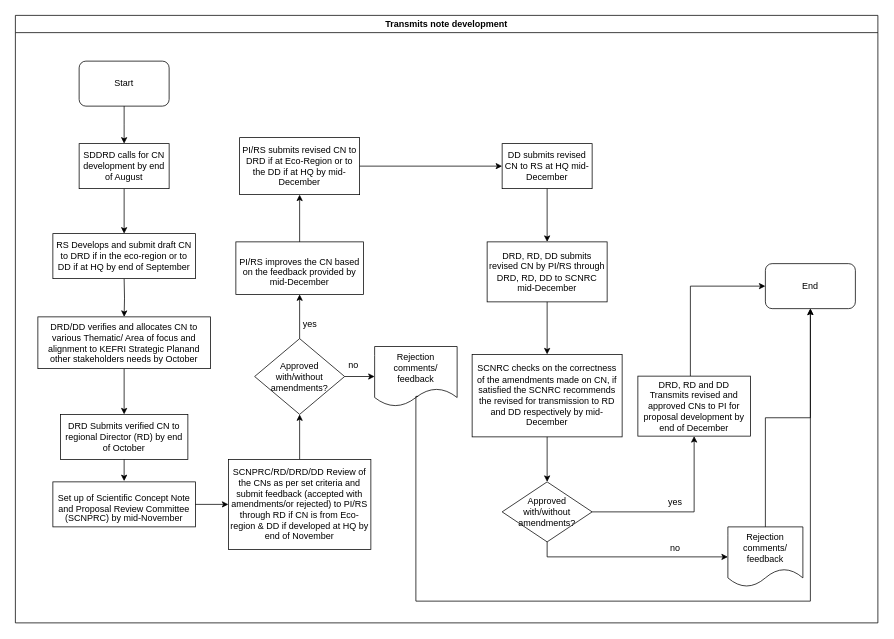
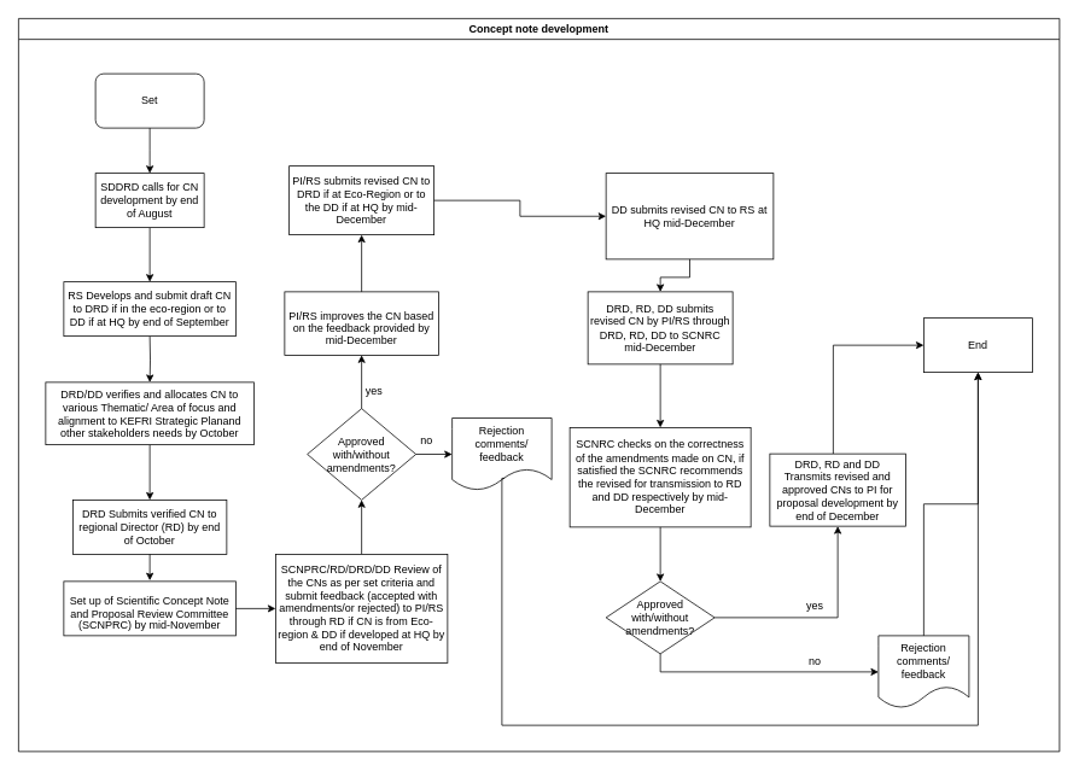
  <mxCell id="0" />
  <mxCell id="1" parent="0" />
- <mxCell id="2" value="Transmits note development" style="swimlane;startSize=23;" vertex="1" parent="1"><mxGeometry x="20" y="20" width="1150" height="810" as="geometry" /></mxCell>
- <mxCell id="3" value="Start" style="rounded=1;whiteSpace=wrap;html=1;" vertex="1" parent="2"><mxGeometry x="85" y="61" width="120" height="60" as="geometry" /></mxCell>
+ <mxCell id="2" value="Concept note development" style="swimlane;startSize=23;" vertex="1" parent="1"><mxGeometry x="20" y="20" width="1150" height="810" as="geometry" /></mxCell>
+ <mxCell id="3" value="Set" style="rounded=1;whiteSpace=wrap;html=1;" vertex="1" parent="2"><mxGeometry x="85" y="61" width="120" height="60" as="geometry" /></mxCell>
  <mxCell id="4" value="" style="edgeStyle=orthogonalEdgeStyle;rounded=0;orthogonalLoop=1;jettySize=auto;html=1;" edge="1" parent="2" source="3"><mxGeometry relative="1" as="geometry"><mxPoint x="145" y="171" as="targetPoint" /></mxGeometry></mxCell>
  <mxCell id="5" value="" style="edgeStyle=orthogonalEdgeStyle;rounded=0;orthogonalLoop=1;jettySize=auto;html=1;" edge="1" parent="2"><mxGeometry relative="1" as="geometry"><mxPoint x="145" y="231" as="sourcePoint" /><mxPoint x="145" y="291" as="targetPoint" /></mxGeometry></mxCell>
  <mxCell id="6" value="" style="edgeStyle=orthogonalEdgeStyle;rounded=0;orthogonalLoop=1;jettySize=auto;html=1;entryX=0.5;entryY=0;entryDx=0;entryDy=0;" edge="1" parent="2" target="11"><mxGeometry relative="1" as="geometry"><mxPoint x="145" y="351" as="sourcePoint" /><mxPoint x="145" y="401" as="targetPoint" /></mxGeometry></mxCell>
  <mxCell id="7" value="" style="edgeStyle=orthogonalEdgeStyle;rounded=0;orthogonalLoop=1;jettySize=auto;html=1;exitX=0.5;exitY=1;exitDx=0;exitDy=0;entryX=0.5;entryY=0;entryDx=0;entryDy=0;" edge="1" parent="2" source="11" target="12"><mxGeometry relative="1" as="geometry"><mxPoint x="145" y="481" as="sourcePoint" /><mxPoint x="145" y="531" as="targetPoint" /></mxGeometry></mxCell>
  <mxCell id="8" value="" style="edgeStyle=orthogonalEdgeStyle;rounded=0;orthogonalLoop=1;jettySize=auto;html=1;" edge="1" parent="2"><mxGeometry relative="1" as="geometry"><mxPoint x="145" y="571" as="sourcePoint" /><mxPoint x="145" y="621" as="targetPoint" /></mxGeometry></mxCell>
  <mxCell id="9" value="SDDRD calls for CN development by end of August" style="rounded=0;whiteSpace=wrap;html=1;" vertex="1" parent="2"><mxGeometry x="85" y="171" width="120" height="60" as="geometry" /></mxCell>
  <mxCell id="10" value="RS Develops and submit draft CN to DRD if in the eco-region or to DD if at HQ by end of September " style="rounded=0;whiteSpace=wrap;html=1;" vertex="1" parent="2"><mxGeometry x="50" y="291" width="190" height="60" as="geometry" /></mxCell>
  <mxCell id="11" value="DRD/DD verifies and allocates CN to various Thematic/ Area of focus and &lt;br/&gt;alignment to KEFRI Strategic Planand other stakeholders needs by October" style="rounded=0;whiteSpace=wrap;html=1;" vertex="1" parent="2"><mxGeometry x="30" y="402" width="230" height="69" as="geometry" /></mxCell>
  <mxCell id="12" value="DRD Submits verified CN to regional Director (RD) by end of October" style="rounded=0;whiteSpace=wrap;html=1;" vertex="1" parent="2"><mxGeometry x="60" y="532" width="170" height="60" as="geometry" /></mxCell>
  <mxCell id="13" value="&lt;p style=&quot;margin-bottom: 0in ; line-height: 115%&quot;&gt;Set up of Scientific Concept Note and Proposal Review Committee&lt;br&gt;(SCNPRC) by mid-November  &lt;br&gt;&lt;/p&gt;" style="rounded=0;whiteSpace=wrap;html=1;" vertex="1" parent="2"><mxGeometry x="50" y="622" width="190" height="60" as="geometry" /></mxCell>
  <mxCell id="14" value="&lt;p style=&quot;margin-bottom: 0in ; line-height: 115%&quot;&gt;PI/RS improves the CN based on the feedback provided by mid-December&lt;/p&gt;" style="whiteSpace=wrap;html=1;rounded=0;" vertex="1" parent="2"><mxGeometry x="294" y="302" width="170" height="70" as="geometry" /></mxCell>
  <mxCell id="15" value="&lt;div&gt;Approved&lt;/div&gt;&lt;div&gt; with/without amendments?&lt;/div&gt;" style="rhombus;whiteSpace=wrap;html=1;rounded=0;" vertex="1" parent="2"><mxGeometry x="319" y="431" width="120" height="101" as="geometry" /></mxCell>
  <mxCell id="16" value="" style="edgeStyle=orthogonalEdgeStyle;rounded=0;orthogonalLoop=1;jettySize=auto;html=1;entryX=0.5;entryY=1;entryDx=0;entryDy=0;" edge="1" parent="2" source="15" target="14"><mxGeometry relative="1" as="geometry"><mxPoint x="379" y="362" as="targetPoint" /></mxGeometry></mxCell>
  <mxCell id="17" value="yes" style="text;html=1;strokeColor=none;fillColor=none;align=center;verticalAlign=middle;whiteSpace=wrap;rounded=0;" vertex="1" parent="2"><mxGeometry x="373" y="402" width="40" height="20" as="geometry" /></mxCell>
  <mxCell id="18" value="no" style="text;html=1;strokeColor=none;fillColor=none;align=center;verticalAlign=middle;whiteSpace=wrap;rounded=0;" vertex="1" parent="2"><mxGeometry x="431" y="457" width="40" height="20" as="geometry" /></mxCell>
  <mxCell id="19" value="PI/RS submits revised CN to DRD if at Eco-Region or to the DD if at HQ by mid-December" style="whiteSpace=wrap;html=1;rounded=0;" vertex="1" parent="2"><mxGeometry x="299" y="163" width="160" height="76" as="geometry" /></mxCell>
  <mxCell id="20" value="" style="edgeStyle=orthogonalEdgeStyle;rounded=0;orthogonalLoop=1;jettySize=auto;html=1;" edge="1" parent="2" source="14" target="19"><mxGeometry relative="1" as="geometry" /></mxCell>
- <mxCell id="21" value="DD submits revised CN to RS at HQ mid-December" style="whiteSpace=wrap;html=1;rounded=0;" vertex="1" parent="2"><mxGeometry x="649" y="171" width="120" height="60" as="geometry" /></mxCell>
+ <mxCell id="21" value="DD submits revised CN to RS at HQ mid-December" style="whiteSpace=wrap;html=1;rounded=0;" vertex="1" parent="2"><mxGeometry x="649" y="171" width="185" height="95" as="geometry" /></mxCell>
  <mxCell id="22" value="" style="edgeStyle=orthogonalEdgeStyle;rounded=0;orthogonalLoop=1;jettySize=auto;html=1;" edge="1" parent="2" source="19" target="21"><mxGeometry relative="1" as="geometry" /></mxCell>
  <mxCell id="23" value="DRD, RD, DD submits revised CN by PI/RS through DRD, RD, DD to SCNRC mid-December" style="whiteSpace=wrap;html=1;rounded=0;" vertex="1" parent="2"><mxGeometry x="629" y="302" width="160" height="80" as="geometry" /></mxCell>
  <mxCell id="24" value="" style="edgeStyle=orthogonalEdgeStyle;rounded=0;orthogonalLoop=1;jettySize=auto;html=1;" edge="1" parent="2" source="21" target="23"><mxGeometry relative="1" as="geometry" /></mxCell>
  <mxCell id="25" value="SCNRC checks on the correctness of the amendments made on CN, if satisfied the SCNRC recommends the revised for transmission to RD and DD respectively by mid-December" style="whiteSpace=wrap;html=1;rounded=0;" vertex="1" parent="2"><mxGeometry x="609" y="452" width="200" height="110" as="geometry" /></mxCell>
  <mxCell id="26" value="" style="edgeStyle=orthogonalEdgeStyle;rounded=0;orthogonalLoop=1;jettySize=auto;html=1;" edge="1" parent="2" source="23" target="25"><mxGeometry relative="1" as="geometry" /></mxCell>
  <mxCell id="27" value="&lt;div&gt;Approved&lt;/div&gt;&lt;div&gt; with/without amendments?&lt;/div&gt;" style="rhombus;whiteSpace=wrap;html=1;rounded=0;" vertex="1" parent="2"><mxGeometry x="649" y="622" width="120" height="80" as="geometry" /></mxCell>
  <mxCell id="28" value="" style="edgeStyle=orthogonalEdgeStyle;rounded=0;orthogonalLoop=1;jettySize=auto;html=1;" edge="1" parent="2" source="25" target="27"><mxGeometry relative="1" as="geometry" /></mxCell>
  <mxCell id="29" value="Rejection comments/ feedback" style="shape=document;whiteSpace=wrap;html=1;boundedLbl=1;rounded=0;" vertex="1" parent="2"><mxGeometry x="479" y="441.5" width="110" height="80" as="geometry" /></mxCell>
  <mxCell id="30" value="" style="edgeStyle=orthogonalEdgeStyle;rounded=0;orthogonalLoop=1;jettySize=auto;html=1;" edge="1" parent="2" source="15" target="29"><mxGeometry relative="1" as="geometry" /></mxCell>
  <mxCell id="31" value="Rejection comments/ feedback" style="shape=document;whiteSpace=wrap;html=1;boundedLbl=1;rounded=0;" vertex="1" parent="2"><mxGeometry x="950" y="682" width="100" height="80" as="geometry" /></mxCell>
  <mxCell id="32" value="" style="edgeStyle=orthogonalEdgeStyle;rounded=0;orthogonalLoop=1;jettySize=auto;html=1;exitX=0.5;exitY=1;exitDx=0;exitDy=0;entryX=0;entryY=0.5;entryDx=0;entryDy=0;" edge="1" parent="2" source="27" target="31"><mxGeometry relative="1" as="geometry"><Array as="points"><mxPoint x="709" y="722" /></Array></mxGeometry></mxCell>
- <mxCell id="33" value="End" style="rounded=1;whiteSpace=wrap;html=1;" vertex="1" parent="2"><mxGeometry x="1000" y="331" width="120" height="60" as="geometry" /></mxCell>
+ <mxCell id="33" value="End" style="whiteSpace=wrap;html=1;rounded=0;" vertex="1" parent="2"><mxGeometry x="1000" y="331" width="120" height="60" as="geometry" /></mxCell>
  <mxCell id="34" value="" style="edgeStyle=orthogonalEdgeStyle;rounded=0;orthogonalLoop=1;jettySize=auto;html=1;entryX=0.5;entryY=1;entryDx=0;entryDy=0;exitX=0.527;exitY=0.831;exitDx=0;exitDy=0;exitPerimeter=0;" edge="1" parent="2" source="29" target="33"><mxGeometry relative="1" as="geometry"><mxPoint x="534" y="611.5" as="targetPoint" /><Array as="points"><mxPoint x="534" y="508" /><mxPoint x="534" y="781" /><mxPoint x="1060" y="781" /></Array></mxGeometry></mxCell>
  <mxCell id="35" value="" style="edgeStyle=orthogonalEdgeStyle;rounded=0;orthogonalLoop=1;jettySize=auto;html=1;entryX=0.5;entryY=1;entryDx=0;entryDy=0;" edge="1" parent="2" source="31" target="33"><mxGeometry relative="1" as="geometry"><mxPoint x="1010" y="592" as="targetPoint" /></mxGeometry></mxCell>
  <mxCell id="36" value="" style="edgeStyle=orthogonalEdgeStyle;rounded=0;orthogonalLoop=1;jettySize=auto;html=1;" edge="1" parent="1" source="37" target="15"><mxGeometry relative="1" as="geometry" /></mxCell>
  <mxCell id="37" value="SCNPRC/RD/DRD/DD Review of the CNs as per set criteria and submit feedback (accepted with amendments/or rejected) to PI/RS through RD if CN is from Eco-region &amp;amp; DD if developed at HQ by end of November" style="whiteSpace=wrap;html=1;rounded=0;" vertex="1" parent="1"><mxGeometry x="304" y="612" width="190" height="120" as="geometry" /></mxCell>
  <mxCell id="38" value="" style="edgeStyle=orthogonalEdgeStyle;rounded=0;orthogonalLoop=1;jettySize=auto;html=1;" edge="1" parent="1" source="13" target="37"><mxGeometry relative="1" as="geometry" /></mxCell>
  <mxCell id="39" value="" style="edgeStyle=orthogonalEdgeStyle;rounded=0;orthogonalLoop=1;jettySize=auto;html=1;" edge="1" parent="1" source="27" target="41"><mxGeometry relative="1" as="geometry"><mxPoint x="900" y="531" as="targetPoint" /></mxGeometry></mxCell>
  <mxCell id="40" value="" style="edgeStyle=orthogonalEdgeStyle;rounded=0;orthogonalLoop=1;jettySize=auto;html=1;entryX=0;entryY=0.5;entryDx=0;entryDy=0;" edge="1" parent="1" source="41" target="33"><mxGeometry relative="1" as="geometry"><mxPoint x="945" y="411" as="targetPoint" /><Array as="points"><mxPoint x="920" y="381" /></Array></mxGeometry></mxCell>
  <mxCell id="41" value="DRD, RD and DD Transmits revised and approved CNs to PI for proposal development by end of December" style="rounded=0;whiteSpace=wrap;html=1;" vertex="1" parent="1"><mxGeometry x="850" y="501" width="150" height="80" as="geometry" /></mxCell>
  <mxCell id="42" value="no" style="text;html=1;strokeColor=none;fillColor=none;align=center;verticalAlign=middle;whiteSpace=wrap;rounded=0;" vertex="1" parent="1"><mxGeometry x="880" y="721" width="40" height="20" as="geometry" /></mxCell>
  <mxCell id="43" value="yes" style="text;html=1;strokeColor=none;fillColor=none;align=center;verticalAlign=middle;whiteSpace=wrap;rounded=0;" vertex="1" parent="1"><mxGeometry x="880" y="659" width="40" height="20" as="geometry" /></mxCell>
